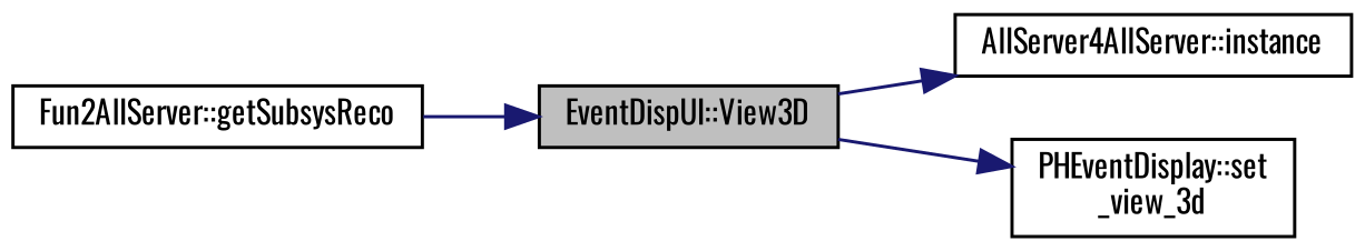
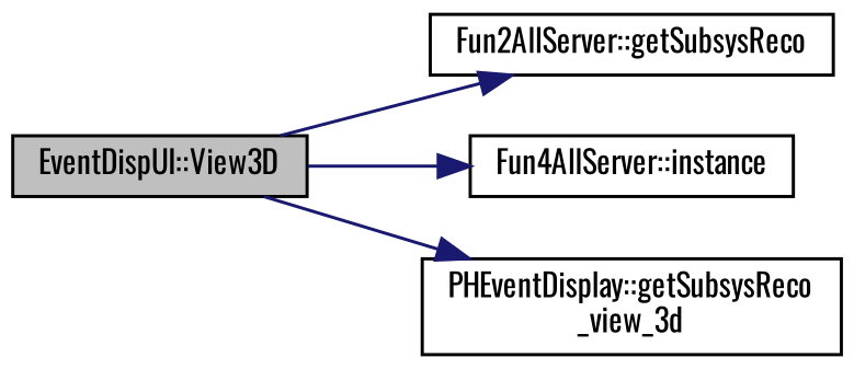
  digraph {
    fontname=Oswald
    rankdir=LR
    node [color=black fontname=Oswald fontsize=10 shape=record]
    edge [color=midnightblue fontname=Oswald fontsize=10 labelfontname=FreeSans labelfontsize=10 style=solid]
    n1 [fillcolor=grey75 fontcolor=black height=0.2 label="EventDispUI::View3D" style=filled width=0.4]
    n2 [height=0.2 label="Fun2AllServer::getSubsysReco" width=0.4]
-   n3 [height=0.2 label="AllServer4AllServer::instance" width=0.4]
-   n4 [height=0.2 label="PHEventDisplay::set\l_view_3d" width=0.4]
-   n2 -> n1
+   n3 [height=0.2 label="Fun4AllServer::instance" width=0.4]
+   n4 [height=0.2 label="PHEventDisplay::getSubsysReco\l_view_3d" width=0.4]
+   n1 -> n2
    n1 -> n3
    n1 -> n4
  }
